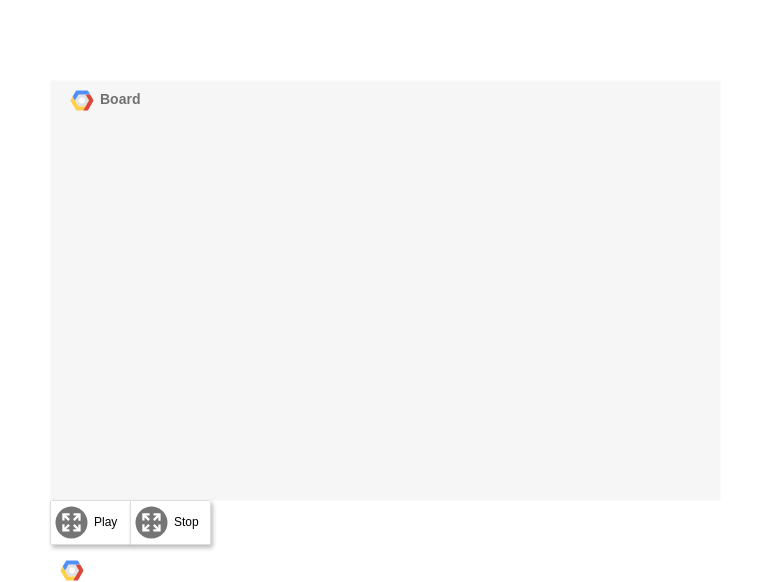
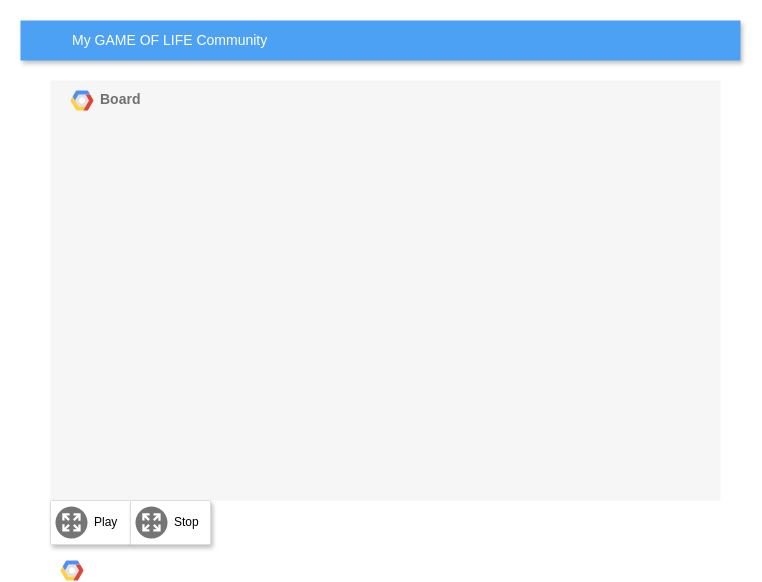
  <mxCell id="0" />
  <mxCell id="1" parent="0" />
  <mxCell id="2" value="&lt;b&gt;Board&lt;/b&gt;" style="fillColor=#F6F6F6;strokeColor=none;shadow=0;gradientColor=none;fontSize=14;align=left;spacing=10;fontColor=#717171;9E9E9E;verticalAlign=top;spacingTop=-4;fontStyle=0;spacingLeft=40;html=1;" parent="1" vertex="1"><mxGeometry x="50" y="80" width="670" height="420" as="geometry" /></mxCell>
  <mxCell id="3" value="" style="shape=mxgraph.gcp2.google_cloud_platform;fillColor=#F6F6F6;strokeColor=none;shadow=0;gradientColor=none;" parent="2" vertex="1"><mxGeometry width="23" height="20" relative="1" as="geometry"><mxPoint x="20" y="10" as="offset" /></mxGeometry></mxCell>
  <mxCell id="4" value="" style="shape=mxgraph.gcp2.google_cloud_platform;fillColor=#F6F6F6;strokeColor=none;shadow=0;gradientColor=none;" vertex="1" parent="2"><mxGeometry width="23" height="20" relative="1" as="geometry"><mxPoint x="10" y="480" as="offset" /></mxGeometry></mxCell>
+ <mxCell id="5" value="My GAME OF LIFE Community" style="fillColor=#4DA1F5;strokeColor=none;shadow=1;gradientColor=none;fontSize=14;align=left;spacingLeft=50;fontColor=#ffffff;html=1;" parent="1" vertex="1"><mxGeometry x="20" y="20" width="720" height="40" as="geometry" /></mxCell>
  <mxCell id="6" value="" style="strokeColor=#dddddd;shadow=1;strokeWidth=1;rounded=1;absoluteArcSize=1;arcSize=2;" vertex="1" parent="1"><mxGeometry x="50" y="500" width="80" height="44" as="geometry" /></mxCell>
  <mxCell id="7" value="Play" style="dashed=0;connectable=0;html=1;fillColor=#757575;strokeColor=none;shape=mxgraph.gcp2.nat;part=1;labelPosition=right;verticalLabelPosition=middle;align=left;verticalAlign=middle;spacingLeft=5;fontSize=12;" vertex="1" parent="6"><mxGeometry y="0.5" width="32" height="32" relative="1" as="geometry"><mxPoint x="5" y="-16" as="offset" /></mxGeometry></mxCell>
  <mxCell id="8" value="" style="strokeColor=#dddddd;shadow=1;strokeWidth=1;rounded=1;absoluteArcSize=1;arcSize=2;" vertex="1" parent="1"><mxGeometry x="130" y="500" width="80" height="44" as="geometry" /></mxCell>
  <mxCell id="9" value="Stop" style="dashed=0;connectable=0;html=1;fillColor=#757575;strokeColor=none;shape=mxgraph.gcp2.nat;part=1;labelPosition=right;verticalLabelPosition=middle;align=left;verticalAlign=middle;spacingLeft=5;fontSize=12;" vertex="1" parent="8"><mxGeometry y="0.5" width="32" height="32" relative="1" as="geometry"><mxPoint x="5" y="-16" as="offset" /></mxGeometry></mxCell>
